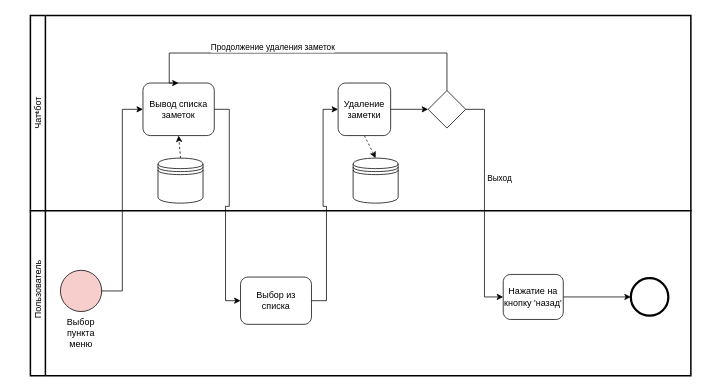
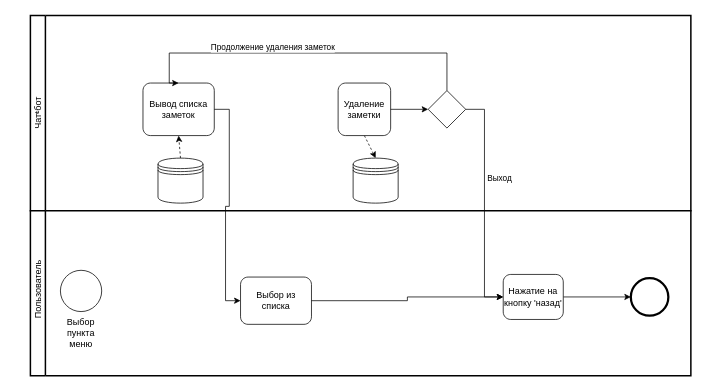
  <mxCell id="0" />
  <mxCell id="1" parent="0" />
  <mxCell id="2" value="*" style="swimlane;html=1;startSize=20;fontStyle=0;collapsible=0;horizontal=0;swimlaneLine=1;swimlaneFillColor=#ffffff;strokeWidth=2;whiteSpace=wrap;container=0;movable=1;resizable=1;rotatable=1;deletable=1;editable=1;locked=0;connectable=1;" vertex="1" parent="1"><mxGeometry x="40" y="20" width="880" height="260" as="geometry" /></mxCell>
  <mxCell id="3" value="Чат-бот" style="text;html=1;strokeColor=none;fillColor=none;align=center;verticalAlign=middle;whiteSpace=wrap;rounded=0;rotation=-90;" vertex="1" parent="2"><mxGeometry x="-20" y="115" width="60" height="30" as="geometry" /></mxCell>
  <mxCell id="4" style="edgeStyle=orthogonalEdgeStyle;rounded=0;orthogonalLoop=1;jettySize=auto;html=1;exitX=1;exitY=0.5;exitDx=0;exitDy=0;exitPerimeter=0;entryX=0;entryY=0.5;entryDx=0;entryDy=0;entryPerimeter=0;" edge="1" parent="2"><mxGeometry relative="1" as="geometry"><mxPoint x="470" y="116.875" as="sourcePoint" /></mxGeometry></mxCell>
  <mxCell id="5" style="rounded=0;orthogonalLoop=1;jettySize=auto;html=1;exitX=0.5;exitY=0;exitDx=0;exitDy=0;exitPerimeter=0;entryX=1;entryY=0.5;entryDx=0;entryDy=0;dashed=1;" edge="1" parent="2"><mxGeometry relative="1" as="geometry"><mxPoint x="370" y="45" as="targetPoint" /></mxGeometry></mxCell>
  <mxCell id="6" style="edgeStyle=orthogonalEdgeStyle;rounded=0;orthogonalLoop=1;jettySize=auto;html=1;exitX=1;exitY=0.5;exitDx=0;exitDy=0;exitPerimeter=0;entryX=0;entryY=0.5;entryDx=0;entryDy=0;entryPerimeter=0;" edge="1" parent="2"><mxGeometry relative="1" as="geometry"><mxPoint x="840" y="116.875" as="sourcePoint" /></mxGeometry></mxCell>
  <mxCell id="7" style="edgeStyle=orthogonalEdgeStyle;rounded=0;orthogonalLoop=1;jettySize=auto;html=1;exitX=1;exitY=0.5;exitDx=0;exitDy=0;exitPerimeter=0;entryX=0;entryY=0.5;entryDx=0;entryDy=0;entryPerimeter=0;" edge="1" parent="2"><mxGeometry relative="1" as="geometry"><mxPoint x="1240" y="108.125" as="sourcePoint" /></mxGeometry></mxCell>
  <mxCell id="8" style="rounded=0;orthogonalLoop=1;jettySize=auto;html=1;exitX=0.5;exitY=0;exitDx=0;exitDy=0;entryX=0.5;entryY=1;entryDx=0;entryDy=0;entryPerimeter=0;dashed=1;endArrow=none;endFill=0;startArrow=classic;startFill=1;" edge="1" parent="2"><mxGeometry relative="1" as="geometry"><mxPoint x="805" y="180" as="sourcePoint" /></mxGeometry></mxCell>
  <mxCell id="9" style="rounded=0;orthogonalLoop=1;jettySize=auto;html=1;exitX=0.5;exitY=0;exitDx=0;exitDy=0;entryX=0.5;entryY=1;entryDx=0;entryDy=0;entryPerimeter=0;dashed=1;endArrow=none;endFill=0;startArrow=classic;startFill=1;" edge="1" parent="2"><mxGeometry relative="1" as="geometry"><mxPoint x="1195" y="170" as="sourcePoint" /></mxGeometry></mxCell>
  <mxCell id="10" value="Вывод списка заметок" style="points=[[0.25,0,0],[0.5,0,0],[0.75,0,0],[1,0.25,0],[1,0.5,0],[1,0.75,0],[0.75,1,0],[0.5,1,0],[0.25,1,0],[0,0.75,0],[0,0.5,0],[0,0.25,0]];shape=mxgraph.bpmn.task;whiteSpace=wrap;rectStyle=rounded;size=10;html=1;container=1;expand=0;collapsible=0;taskMarker=abstract;" vertex="1" parent="2"><mxGeometry x="150" y="90" width="95" height="70" as="geometry" /></mxCell>
  <mxCell id="11" value="" style="shape=datastore;html=1;labelPosition=center;verticalLabelPosition=bottom;align=center;verticalAlign=top;" vertex="1" parent="2"><mxGeometry x="170" y="190" width="60" height="60" as="geometry" /></mxCell>
  <mxCell id="12" style="rounded=0;orthogonalLoop=1;jettySize=auto;html=1;exitX=0.5;exitY=0;exitDx=0;exitDy=0;entryX=0.5;entryY=1;entryDx=0;entryDy=0;entryPerimeter=0;dashed=1;" edge="1" parent="2" source="11" target="10"><mxGeometry relative="1" as="geometry" /></mxCell>
  <mxCell id="13" style="rounded=0;orthogonalLoop=1;jettySize=auto;html=1;exitX=0.5;exitY=1;exitDx=0;exitDy=0;exitPerimeter=0;entryX=0.5;entryY=0;entryDx=0;entryDy=0;dashed=1;" edge="1" parent="2" source="14" target="15"><mxGeometry relative="1" as="geometry" /></mxCell>
  <mxCell id="14" value="Удаление заметки" style="points=[[0.25,0,0],[0.5,0,0],[0.75,0,0],[1,0.25,0],[1,0.5,0],[1,0.75,0],[0.75,1,0],[0.5,1,0],[0.25,1,0],[0,0.75,0],[0,0.5,0],[0,0.25,0]];shape=mxgraph.bpmn.task;whiteSpace=wrap;rectStyle=rounded;size=10;html=1;container=1;expand=0;collapsible=0;taskMarker=abstract;" vertex="1" parent="2"><mxGeometry x="410" y="90" width="70" height="70" as="geometry" /></mxCell>
  <mxCell id="15" value="" style="shape=datastore;html=1;labelPosition=center;verticalLabelPosition=bottom;align=center;verticalAlign=top;" vertex="1" parent="2"><mxGeometry x="430" y="190" width="60" height="60" as="geometry" /></mxCell>
  <mxCell id="16" value="" style="points=[[0.25,0.25,0],[0.5,0,0],[0.75,0.25,0],[1,0.5,0],[0.75,0.75,0],[0.5,1,0],[0.25,0.75,0],[0,0.5,0]];shape=mxgraph.bpmn.gateway2;html=1;verticalLabelPosition=bottom;labelBackgroundColor=#ffffff;verticalAlign=top;align=center;perimeter=rhombusPerimeter;outlineConnect=0;outline=none;symbol=none;" vertex="1" parent="2"><mxGeometry x="530" y="100" width="50" height="50" as="geometry" /></mxCell>
  <mxCell id="17" style="edgeStyle=orthogonalEdgeStyle;rounded=0;orthogonalLoop=1;jettySize=auto;html=1;exitX=1;exitY=0.5;exitDx=0;exitDy=0;exitPerimeter=0;entryX=0;entryY=0.5;entryDx=0;entryDy=0;entryPerimeter=0;" edge="1" parent="2" source="14" target="16"><mxGeometry relative="1" as="geometry" /></mxCell>
  <mxCell id="18" style="edgeStyle=orthogonalEdgeStyle;rounded=0;orthogonalLoop=1;jettySize=auto;html=1;exitX=0.5;exitY=0;exitDx=0;exitDy=0;exitPerimeter=0;entryX=0.5;entryY=0;entryDx=0;entryDy=0;entryPerimeter=0;" edge="1" parent="2" source="16" target="10"><mxGeometry relative="1" as="geometry"><Array as="points"><mxPoint x="555" y="50" /><mxPoint x="185" y="50" /></Array></mxGeometry></mxCell>
  <mxCell id="19" value="Продолжение удаления заметок" style="edgeLabel;html=1;align=center;verticalAlign=middle;resizable=0;points=[];" vertex="1" connectable="0" parent="18"><mxGeometry x="0.198" y="-6" relative="1" as="geometry"><mxPoint y="-2" as="offset" /></mxGeometry></mxCell>
  <mxCell id="20" value="" style="swimlane;html=1;startSize=20;fontStyle=0;collapsible=0;horizontal=0;swimlaneLine=1;swimlaneFillColor=#ffffff;strokeWidth=2;whiteSpace=wrap;container=0;labelPosition=center;verticalLabelPosition=bottom;align=center;verticalAlign=top;movable=1;resizable=1;rotatable=1;deletable=1;editable=1;locked=0;connectable=1;" vertex="1" parent="1"><mxGeometry x="40" y="280" width="880" height="220" as="geometry" /></mxCell>
  <mxCell id="21" value="Пользователь" style="text;html=1;strokeColor=none;fillColor=none;align=center;verticalAlign=middle;whiteSpace=wrap;rounded=0;rotation=-90;" vertex="1" parent="20"><mxGeometry x="-20" y="90" width="60" height="30" as="geometry" /></mxCell>
- <mxCell id="22" value="Выбор пункта меню" style="ellipse;whiteSpace=wrap;html=1;aspect=fixed;labelPosition=center;verticalLabelPosition=bottom;align=center;verticalAlign=top;fillColor=#f8cecc;" vertex="1" parent="20"><mxGeometry x="40" y="79.5" width="55" height="55" as="geometry" /></mxCell>
+ <mxCell id="22" value="Выбор пункта меню" style="ellipse;whiteSpace=wrap;html=1;aspect=fixed;labelPosition=center;verticalLabelPosition=bottom;align=center;verticalAlign=top;" vertex="1" parent="20"><mxGeometry x="40" y="79.5" width="55" height="55" as="geometry" /></mxCell>
  <mxCell id="23" style="edgeStyle=orthogonalEdgeStyle;rounded=0;orthogonalLoop=1;jettySize=auto;html=1;exitX=1;exitY=0.5;exitDx=0;exitDy=0;exitPerimeter=0;entryX=0;entryY=0.5;entryDx=0;entryDy=0;entryPerimeter=0;" edge="1" parent="20"><mxGeometry relative="1" as="geometry"><mxPoint x="1434.0" y="75.25" as="sourcePoint" /></mxGeometry></mxCell>
  <mxCell id="24" value="Выбор из списка" style="points=[[0.25,0,0],[0.5,0,0],[0.75,0,0],[1,0.25,0],[1,0.5,0],[1,0.75,0],[0.75,1,0],[0.5,1,0],[0.25,1,0],[0,0.75,0],[0,0.5,0],[0,0.25,0]];shape=mxgraph.bpmn.task;whiteSpace=wrap;rectStyle=rounded;size=10;html=1;container=1;expand=0;collapsible=0;taskMarker=abstract;" vertex="1" parent="20"><mxGeometry x="280" y="88.5" width="94.5" height="63" as="geometry" /></mxCell>
  <mxCell id="25" value="" style="edgeStyle=orthogonalEdgeStyle;rounded=0;orthogonalLoop=1;jettySize=auto;html=1;" edge="1" parent="20" source="26" target="27"><mxGeometry relative="1" as="geometry" /></mxCell>
  <mxCell id="26" value="Нажатие на кнопку 'назад'" style="points=[[0.25,0,0],[0.5,0,0],[0.75,0,0],[1,0.25,0],[1,0.5,0],[1,0.75,0],[0.75,1,0],[0.5,1,0],[0.25,1,0],[0,0.75,0],[0,0.5,0],[0,0.25,0]];shape=mxgraph.bpmn.task;whiteSpace=wrap;rectStyle=rounded;size=10;html=1;container=1;expand=0;collapsible=0;taskMarker=abstract;" vertex="1" parent="20"><mxGeometry x="630" y="85" width="80" height="60" as="geometry" /></mxCell>
  <mxCell id="27" value="" style="points=[[0.145,0.145,0],[0.5,0,0],[0.855,0.145,0],[1,0.5,0],[0.855,0.855,0],[0.5,1,0],[0.145,0.855,0],[0,0.5,0]];shape=mxgraph.bpmn.event;html=1;verticalLabelPosition=bottom;labelBackgroundColor=#ffffff;verticalAlign=top;align=center;perimeter=ellipsePerimeter;outlineConnect=0;aspect=fixed;outline=end;symbol=terminate2;" vertex="1" parent="20"><mxGeometry x="800" y="90" width="50" height="50" as="geometry" /></mxCell>
- <mxCell id="28" style="edgeStyle=orthogonalEdgeStyle;rounded=0;orthogonalLoop=1;jettySize=auto;html=1;exitX=1;exitY=0.5;exitDx=0;exitDy=0;entryX=0;entryY=0.5;entryDx=0;entryDy=0;entryPerimeter=0;" edge="1" parent="1" source="22" target="10"><mxGeometry relative="1" as="geometry"><mxPoint x="180" y="123.13" as="targetPoint" /></mxGeometry></mxCell>
  <mxCell id="29" style="edgeStyle=orthogonalEdgeStyle;rounded=0;orthogonalLoop=1;jettySize=auto;html=1;exitX=1;exitY=0.5;exitDx=0;exitDy=0;exitPerimeter=0;entryX=0;entryY=0.5;entryDx=0;entryDy=0;entryPerimeter=0;" edge="1" parent="1" source="10" target="24"><mxGeometry relative="1" as="geometry" /></mxCell>
- <mxCell id="30" style="edgeStyle=orthogonalEdgeStyle;rounded=0;orthogonalLoop=1;jettySize=auto;html=1;exitX=1;exitY=0.5;exitDx=0;exitDy=0;exitPerimeter=0;entryX=0;entryY=0.5;entryDx=0;entryDy=0;entryPerimeter=0;" edge="1" parent="1" source="24" target="14"><mxGeometry relative="1" as="geometry" /></mxCell>
+ <mxCell id="30" style="edgeStyle=orthogonalEdgeStyle;rounded=0;orthogonalLoop=1;jettySize=auto;html=1;exitX=1;exitY=0.5;exitDx=0;exitDy=0;exitPerimeter=0;" edge="1" parent="1" source="24" target="26"><mxGeometry relative="1" as="geometry" /></mxCell>
  <mxCell id="31" style="edgeStyle=orthogonalEdgeStyle;rounded=0;orthogonalLoop=1;jettySize=auto;html=1;exitX=1;exitY=0.5;exitDx=0;exitDy=0;exitPerimeter=0;entryX=0;entryY=0.5;entryDx=0;entryDy=0;entryPerimeter=0;" edge="1" parent="1" source="16" target="26"><mxGeometry relative="1" as="geometry" /></mxCell>
  <mxCell id="32" value="Выход" style="edgeLabel;html=1;align=center;verticalAlign=middle;resizable=0;points=[];" vertex="1" connectable="0" parent="31"><mxGeometry x="-0.546" y="5" relative="1" as="geometry"><mxPoint x="14" y="48" as="offset" /></mxGeometry></mxCell>
